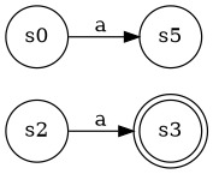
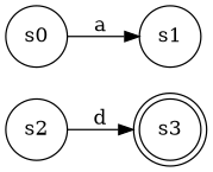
  digraph {
    rankdir=LR
    node [shape=circle]
    s3 [shape=doublecircle]
    s0
-   s1 [label=s5]
+   s1
    s2
    s0 -> s1 [label=a]
-   s2 -> s3 [label=a]
+   s2 -> s3 [label=d]
  }
